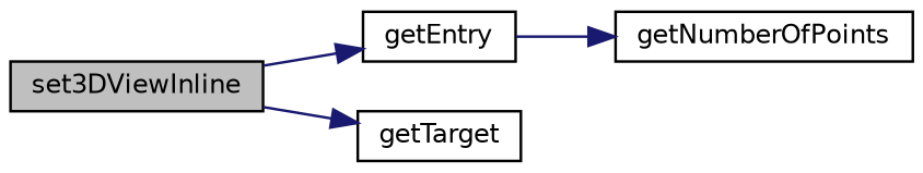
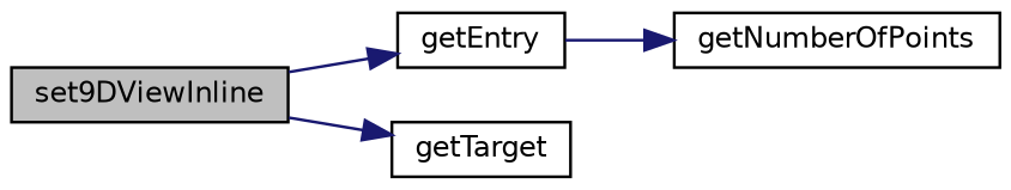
  digraph {
    rankdir=LR
    node [color=black fontname=Helvetica fontsize=10 shape=record]
    edge [color=midnightblue fontname=Helvetica fontsize=10 labelfontname=Helvetica labelfontsize=10 style=solid]
-   n1 [fillcolor=grey75 fontcolor=black height=0.2 label=set3DViewInline style=filled width=0.4]
+   n1 [fillcolor=grey75 fontcolor=black height=0.2 label=set9DViewInline style=filled width=0.4]
    n2 [height=0.2 label=getEntry width=0.4]
    n3 [height=0.2 label=getTarget width=0.4]
    n4 [height=0.2 label=getNumberOfPoints width=0.4]
    n1 -> n2
    n1 -> n3
    n2 -> n4
  }
